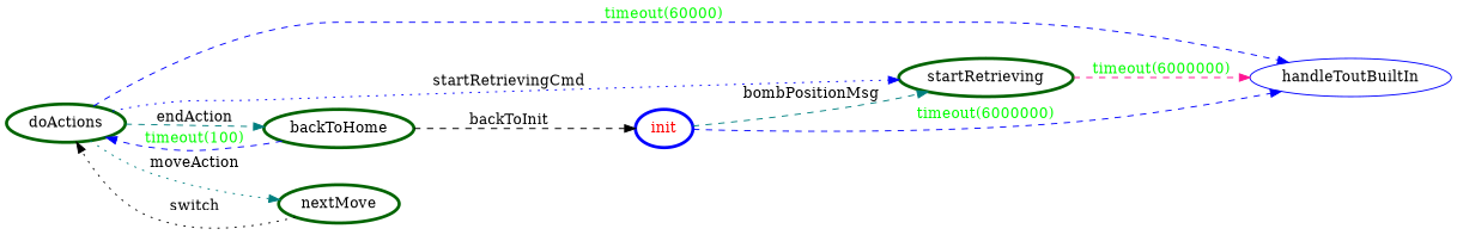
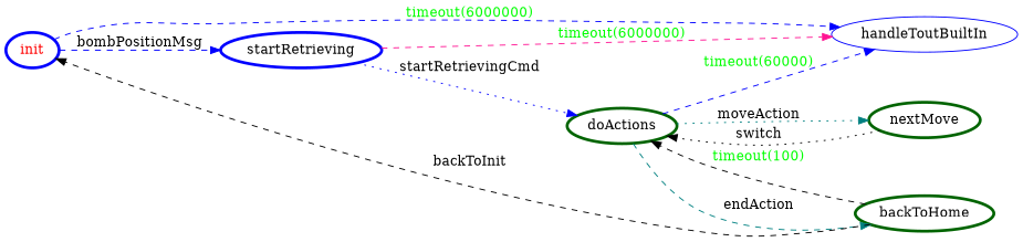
  digraph {
    rankdir=LR
    node [color=blue fontcolor=black penwidth=3]
    edge [color=blue fontcolor=black style=dashed]
    init [fontcolor=red]
-   startRetrieving [color=darkgreen]
+   startRetrieving
    handleToutBuiltIn [fontcolor="" penwidth=""]
    doActions [color=darkgreen]
    backToHome [color=darkgreen]
    nextMove [color=darkgreen]
-   init -> startRetrieving [color=teal label=bombPositionMsg]
+   init -> startRetrieving [label=bombPositionMsg]
    init -> handleToutBuiltIn [fontcolor=green label="timeout(6000000)"]
    startRetrieving -> handleToutBuiltIn [color=deeppink fontcolor=green label="timeout(6000000)"]
-   doActions -> startRetrieving [label=startRetrievingCmd style=dotted]
+   startRetrieving -> doActions [label=startRetrievingCmd style=dotted]
    doActions -> handleToutBuiltIn [fontcolor=green label="timeout(60000)"]
    doActions -> backToHome [color=teal label=endAction]
    doActions -> nextMove [color=teal label=moveAction style=dotted]
    backToHome -> init [color=black label=backToInit]
-   backToHome -> doActions [fontcolor=green label="timeout(100)"]
+   backToHome -> doActions [color=black fontcolor=green label="timeout(100)"]
    nextMove -> doActions [color=black label=switch style=dotted]
  }
